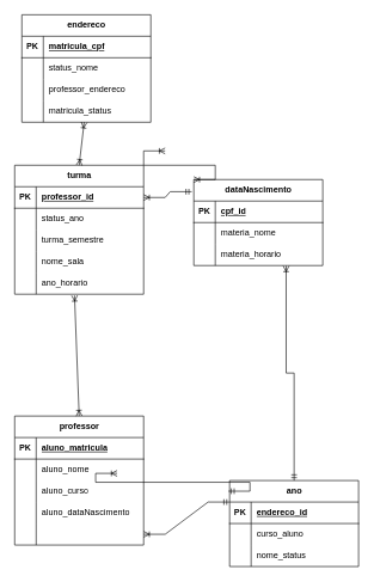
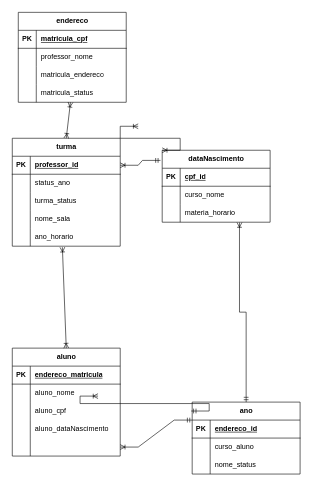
  <mxCell id="0" />
  <mxCell id="1" parent="0" />
- <mxCell id="2" value="professor" style="shape=table;startSize=30;container=1;collapsible=1;childLayout=tableLayout;fixedRows=1;rowLines=0;fontStyle=1;align=center;resizeLast=1;html=1;rounded=0;" vertex="1" parent="1"><mxGeometry x="20" y="580" width="180" height="180" as="geometry" /></mxCell>
+ <mxCell id="2" value="aluno" style="shape=table;startSize=30;container=1;collapsible=1;childLayout=tableLayout;fixedRows=1;rowLines=0;fontStyle=1;align=center;resizeLast=1;html=1;rounded=0;" vertex="1" parent="1"><mxGeometry x="20" y="580" width="180" height="180" as="geometry" /></mxCell>
  <mxCell id="3" value="" style="shape=tableRow;horizontal=0;startSize=0;swimlaneHead=0;swimlaneBody=0;fillColor=none;collapsible=0;dropTarget=0;points=[[0,0.5],[1,0.5]];portConstraint=eastwest;top=0;left=0;right=0;bottom=1;rounded=0;" vertex="1" parent="2"><mxGeometry y="30" width="180" height="30" as="geometry" /></mxCell>
  <mxCell id="4" value="PK" style="shape=partialRectangle;connectable=0;fillColor=none;top=0;left=0;bottom=0;right=0;fontStyle=1;overflow=hidden;whiteSpace=wrap;html=1;rounded=0;" vertex="1" parent="3"><mxGeometry width="30" height="30" as="geometry"><mxRectangle width="30" height="30" as="alternateBounds" /></mxGeometry></mxCell>
- <mxCell id="5" value="aluno_matricula" style="shape=partialRectangle;connectable=0;fillColor=none;top=0;left=0;bottom=0;right=0;align=left;spacingLeft=6;fontStyle=5;overflow=hidden;whiteSpace=wrap;html=1;rounded=0;" vertex="1" parent="3"><mxGeometry x="30" width="150" height="30" as="geometry"><mxRectangle width="150" height="30" as="alternateBounds" /></mxGeometry></mxCell>
+ <mxCell id="5" value="endereco_matricula" style="shape=partialRectangle;connectable=0;fillColor=none;top=0;left=0;bottom=0;right=0;align=left;spacingLeft=6;fontStyle=5;overflow=hidden;whiteSpace=wrap;html=1;rounded=0;" vertex="1" parent="3"><mxGeometry x="30" width="150" height="30" as="geometry"><mxRectangle width="150" height="30" as="alternateBounds" /></mxGeometry></mxCell>
  <mxCell id="6" value="" style="shape=tableRow;horizontal=0;startSize=0;swimlaneHead=0;swimlaneBody=0;fillColor=none;collapsible=0;dropTarget=0;points=[[0,0.5],[1,0.5]];portConstraint=eastwest;top=0;left=0;right=0;bottom=0;rounded=0;" vertex="1" parent="2"><mxGeometry y="60" width="180" height="30" as="geometry" /></mxCell>
  <mxCell id="7" value="" style="shape=partialRectangle;connectable=0;fillColor=none;top=0;left=0;bottom=0;right=0;editable=1;overflow=hidden;whiteSpace=wrap;html=1;rounded=0;" vertex="1" parent="6"><mxGeometry width="30" height="30" as="geometry"><mxRectangle width="30" height="30" as="alternateBounds" /></mxGeometry></mxCell>
  <mxCell id="8" value="aluno_nome&lt;span style=&quot;white-space: pre;&quot;&gt;&#09;&lt;/span&gt;&lt;span style=&quot;white-space: pre;&quot;&gt;&#09;&lt;/span&gt;" style="shape=partialRectangle;connectable=0;fillColor=none;top=0;left=0;bottom=0;right=0;align=left;spacingLeft=6;overflow=hidden;whiteSpace=wrap;html=1;rounded=0;" vertex="1" parent="6"><mxGeometry x="30" width="150" height="30" as="geometry"><mxRectangle width="150" height="30" as="alternateBounds" /></mxGeometry></mxCell>
  <mxCell id="9" style="shape=tableRow;horizontal=0;startSize=0;swimlaneHead=0;swimlaneBody=0;fillColor=none;collapsible=0;dropTarget=0;points=[[0,0.5],[1,0.5]];portConstraint=eastwest;top=0;left=0;right=0;bottom=0;rounded=0;" vertex="1" parent="2"><mxGeometry y="90" width="180" height="30" as="geometry" /></mxCell>
  <mxCell id="10" style="shape=partialRectangle;connectable=0;fillColor=none;top=0;left=0;bottom=0;right=0;editable=1;overflow=hidden;whiteSpace=wrap;html=1;rounded=0;" vertex="1" parent="9"><mxGeometry width="30" height="30" as="geometry"><mxRectangle width="30" height="30" as="alternateBounds" /></mxGeometry></mxCell>
- <mxCell id="11" value="aluno_curso" style="shape=partialRectangle;connectable=0;fillColor=none;top=0;left=0;bottom=0;right=0;align=left;spacingLeft=6;overflow=hidden;whiteSpace=wrap;html=1;rounded=0;" vertex="1" parent="9"><mxGeometry x="30" width="150" height="30" as="geometry"><mxRectangle width="150" height="30" as="alternateBounds" /></mxGeometry></mxCell>
+ <mxCell id="11" value="aluno_cpf" style="shape=partialRectangle;connectable=0;fillColor=none;top=0;left=0;bottom=0;right=0;align=left;spacingLeft=6;overflow=hidden;whiteSpace=wrap;html=1;rounded=0;" vertex="1" parent="9"><mxGeometry x="30" width="150" height="30" as="geometry"><mxRectangle width="150" height="30" as="alternateBounds" /></mxGeometry></mxCell>
  <mxCell id="12" value="" style="shape=tableRow;horizontal=0;startSize=0;swimlaneHead=0;swimlaneBody=0;fillColor=none;collapsible=0;dropTarget=0;points=[[0,0.5],[1,0.5]];portConstraint=eastwest;top=0;left=0;right=0;bottom=0;rounded=0;" vertex="1" parent="2"><mxGeometry y="120" width="180" height="30" as="geometry" /></mxCell>
  <mxCell id="13" value="" style="shape=partialRectangle;connectable=0;fillColor=none;top=0;left=0;bottom=0;right=0;editable=1;overflow=hidden;whiteSpace=wrap;html=1;rounded=0;" vertex="1" parent="12"><mxGeometry width="30" height="30" as="geometry"><mxRectangle width="30" height="30" as="alternateBounds" /></mxGeometry></mxCell>
  <mxCell id="14" value="&lt;div&gt;aluno_dataNascimento&lt;/div&gt;" style="shape=partialRectangle;connectable=0;fillColor=none;top=0;left=0;bottom=0;right=0;align=left;spacingLeft=6;overflow=hidden;whiteSpace=wrap;html=1;rounded=0;" vertex="1" parent="12"><mxGeometry x="30" width="150" height="30" as="geometry"><mxRectangle width="150" height="30" as="alternateBounds" /></mxGeometry></mxCell>
  <mxCell id="15" style="shape=tableRow;horizontal=0;startSize=0;swimlaneHead=0;swimlaneBody=0;fillColor=none;collapsible=0;dropTarget=0;points=[[0,0.5],[1,0.5]];portConstraint=eastwest;top=0;left=0;right=0;bottom=0;rounded=0;" vertex="1" parent="2"><mxGeometry y="150" width="180" height="30" as="geometry" /></mxCell>
  <mxCell id="16" style="shape=partialRectangle;connectable=0;fillColor=none;top=0;left=0;bottom=0;right=0;editable=1;overflow=hidden;whiteSpace=wrap;html=1;rounded=0;" vertex="1" parent="15"><mxGeometry width="30" height="30" as="geometry"><mxRectangle width="30" height="30" as="alternateBounds" /></mxGeometry></mxCell>
  <mxCell id="17" value="" style="shape=partialRectangle;connectable=0;fillColor=none;top=0;left=0;bottom=0;right=0;align=left;spacingLeft=6;overflow=hidden;whiteSpace=wrap;html=1;rounded=0;" vertex="1" parent="15"><mxGeometry x="30" width="150" height="30" as="geometry"><mxRectangle width="150" height="30" as="alternateBounds" /></mxGeometry></mxCell>
  <mxCell id="18" value="ano" style="shape=table;startSize=30;container=1;collapsible=1;childLayout=tableLayout;fixedRows=1;rowLines=0;fontStyle=1;align=center;resizeLast=1;html=1;rounded=0;" vertex="1" parent="1"><mxGeometry x="320" y="670" width="180" height="120" as="geometry" /></mxCell>
  <mxCell id="19" value="" style="shape=tableRow;horizontal=0;startSize=0;swimlaneHead=0;swimlaneBody=0;fillColor=none;collapsible=0;dropTarget=0;points=[[0,0.5],[1,0.5]];portConstraint=eastwest;top=0;left=0;right=0;bottom=1;rounded=0;" vertex="1" parent="18"><mxGeometry y="30" width="180" height="30" as="geometry" /></mxCell>
  <mxCell id="20" value="PK" style="shape=partialRectangle;connectable=0;fillColor=none;top=0;left=0;bottom=0;right=0;fontStyle=1;overflow=hidden;whiteSpace=wrap;html=1;rounded=0;" vertex="1" parent="19"><mxGeometry width="30" height="30" as="geometry"><mxRectangle width="30" height="30" as="alternateBounds" /></mxGeometry></mxCell>
  <mxCell id="21" value="endereco_id" style="shape=partialRectangle;connectable=0;fillColor=none;top=0;left=0;bottom=0;right=0;align=left;spacingLeft=6;fontStyle=5;overflow=hidden;whiteSpace=wrap;html=1;rounded=0;" vertex="1" parent="19"><mxGeometry x="30" width="150" height="30" as="geometry"><mxRectangle width="150" height="30" as="alternateBounds" /></mxGeometry></mxCell>
  <mxCell id="22" value="" style="shape=tableRow;horizontal=0;startSize=0;swimlaneHead=0;swimlaneBody=0;fillColor=none;collapsible=0;dropTarget=0;points=[[0,0.5],[1,0.5]];portConstraint=eastwest;top=0;left=0;right=0;bottom=0;rounded=0;" vertex="1" parent="18"><mxGeometry y="60" width="180" height="30" as="geometry" /></mxCell>
  <mxCell id="23" value="" style="shape=partialRectangle;connectable=0;fillColor=none;top=0;left=0;bottom=0;right=0;editable=1;overflow=hidden;whiteSpace=wrap;html=1;rounded=0;" vertex="1" parent="22"><mxGeometry width="30" height="30" as="geometry"><mxRectangle width="30" height="30" as="alternateBounds" /></mxGeometry></mxCell>
  <mxCell id="24" value="curso_aluno&lt;span style=&quot;white-space: pre;&quot;&gt;&#09;&lt;/span&gt;" style="shape=partialRectangle;connectable=0;fillColor=none;top=0;left=0;bottom=0;right=0;align=left;spacingLeft=6;overflow=hidden;whiteSpace=wrap;html=1;rounded=0;" vertex="1" parent="22"><mxGeometry x="30" width="150" height="30" as="geometry"><mxRectangle width="150" height="30" as="alternateBounds" /></mxGeometry></mxCell>
  <mxCell id="25" value="" style="shape=tableRow;horizontal=0;startSize=0;swimlaneHead=0;swimlaneBody=0;fillColor=none;collapsible=0;dropTarget=0;points=[[0,0.5],[1,0.5]];portConstraint=eastwest;top=0;left=0;right=0;bottom=0;rounded=0;" vertex="1" parent="18"><mxGeometry y="90" width="180" height="30" as="geometry" /></mxCell>
  <mxCell id="26" value="" style="shape=partialRectangle;connectable=0;fillColor=none;top=0;left=0;bottom=0;right=0;editable=1;overflow=hidden;whiteSpace=wrap;html=1;rounded=0;" vertex="1" parent="25"><mxGeometry width="30" height="30" as="geometry"><mxRectangle width="30" height="30" as="alternateBounds" /></mxGeometry></mxCell>
  <mxCell id="27" value="nome_status" style="shape=partialRectangle;connectable=0;fillColor=none;top=0;left=0;bottom=0;right=0;align=left;spacingLeft=6;overflow=hidden;whiteSpace=wrap;html=1;rounded=0;" vertex="1" parent="25"><mxGeometry x="30" width="150" height="30" as="geometry"><mxRectangle width="150" height="30" as="alternateBounds" /></mxGeometry></mxCell>
  <mxCell id="28" value="dataNascimento" style="shape=table;startSize=30;container=1;collapsible=1;childLayout=tableLayout;fixedRows=1;rowLines=0;fontStyle=1;align=center;resizeLast=1;html=1;rounded=0;" vertex="1" parent="1"><mxGeometry x="270" y="250" width="180" height="120" as="geometry" /></mxCell>
  <mxCell id="29" value="" style="shape=tableRow;horizontal=0;startSize=0;swimlaneHead=0;swimlaneBody=0;fillColor=none;collapsible=0;dropTarget=0;points=[[0,0.5],[1,0.5]];portConstraint=eastwest;top=0;left=0;right=0;bottom=1;rounded=0;" vertex="1" parent="28"><mxGeometry y="30" width="180" height="30" as="geometry" /></mxCell>
  <mxCell id="30" value="PK" style="shape=partialRectangle;connectable=0;fillColor=none;top=0;left=0;bottom=0;right=0;fontStyle=1;overflow=hidden;whiteSpace=wrap;html=1;rounded=0;" vertex="1" parent="29"><mxGeometry width="30" height="30" as="geometry"><mxRectangle width="30" height="30" as="alternateBounds" /></mxGeometry></mxCell>
  <mxCell id="31" value="cpf_id" style="shape=partialRectangle;connectable=0;fillColor=none;top=0;left=0;bottom=0;right=0;align=left;spacingLeft=6;fontStyle=5;overflow=hidden;whiteSpace=wrap;html=1;rounded=0;" vertex="1" parent="29"><mxGeometry x="30" width="150" height="30" as="geometry"><mxRectangle width="150" height="30" as="alternateBounds" /></mxGeometry></mxCell>
  <mxCell id="32" value="" style="shape=tableRow;horizontal=0;startSize=0;swimlaneHead=0;swimlaneBody=0;fillColor=none;collapsible=0;dropTarget=0;points=[[0,0.5],[1,0.5]];portConstraint=eastwest;top=0;left=0;right=0;bottom=0;rounded=0;" vertex="1" parent="28"><mxGeometry y="60" width="180" height="30" as="geometry" /></mxCell>
  <mxCell id="33" value="" style="shape=partialRectangle;connectable=0;fillColor=none;top=0;left=0;bottom=0;right=0;editable=1;overflow=hidden;whiteSpace=wrap;html=1;rounded=0;" vertex="1" parent="32"><mxGeometry width="30" height="30" as="geometry"><mxRectangle width="30" height="30" as="alternateBounds" /></mxGeometry></mxCell>
- <mxCell id="34" value="materia_nome" style="shape=partialRectangle;connectable=0;fillColor=none;top=0;left=0;bottom=0;right=0;align=left;spacingLeft=6;overflow=hidden;whiteSpace=wrap;html=1;rounded=0;" vertex="1" parent="32"><mxGeometry x="30" width="150" height="30" as="geometry"><mxRectangle width="150" height="30" as="alternateBounds" /></mxGeometry></mxCell>
+ <mxCell id="34" value="curso_nome" style="shape=partialRectangle;connectable=0;fillColor=none;top=0;left=0;bottom=0;right=0;align=left;spacingLeft=6;overflow=hidden;whiteSpace=wrap;html=1;rounded=0;" vertex="1" parent="32"><mxGeometry x="30" width="150" height="30" as="geometry"><mxRectangle width="150" height="30" as="alternateBounds" /></mxGeometry></mxCell>
  <mxCell id="35" value="" style="shape=tableRow;horizontal=0;startSize=0;swimlaneHead=0;swimlaneBody=0;fillColor=none;collapsible=0;dropTarget=0;points=[[0,0.5],[1,0.5]];portConstraint=eastwest;top=0;left=0;right=0;bottom=0;rounded=0;" vertex="1" parent="28"><mxGeometry y="90" width="180" height="30" as="geometry" /></mxCell>
  <mxCell id="36" value="" style="shape=partialRectangle;connectable=0;fillColor=none;top=0;left=0;bottom=0;right=0;editable=1;overflow=hidden;whiteSpace=wrap;html=1;rounded=0;" vertex="1" parent="35"><mxGeometry width="30" height="30" as="geometry"><mxRectangle width="30" height="30" as="alternateBounds" /></mxGeometry></mxCell>
  <mxCell id="37" value="materia_horario" style="shape=partialRectangle;connectable=0;fillColor=none;top=0;left=0;bottom=0;right=0;align=left;spacingLeft=6;overflow=hidden;whiteSpace=wrap;html=1;rounded=0;" vertex="1" parent="35"><mxGeometry x="30" width="150" height="30" as="geometry"><mxRectangle width="150" height="30" as="alternateBounds" /></mxGeometry></mxCell>
  <mxCell id="38" value="turma" style="shape=table;startSize=30;container=1;collapsible=1;childLayout=tableLayout;fixedRows=1;rowLines=0;fontStyle=1;align=center;resizeLast=1;html=1;rounded=0;" vertex="1" parent="1"><mxGeometry x="20" y="230" width="180" height="180" as="geometry" /></mxCell>
  <mxCell id="39" value="" style="shape=tableRow;horizontal=0;startSize=0;swimlaneHead=0;swimlaneBody=0;fillColor=none;collapsible=0;dropTarget=0;points=[[0,0.5],[1,0.5]];portConstraint=eastwest;top=0;left=0;right=0;bottom=1;rounded=0;" vertex="1" parent="38"><mxGeometry y="30" width="180" height="30" as="geometry" /></mxCell>
  <mxCell id="40" value="PK" style="shape=partialRectangle;connectable=0;fillColor=none;top=0;left=0;bottom=0;right=0;fontStyle=1;overflow=hidden;whiteSpace=wrap;html=1;rounded=0;" vertex="1" parent="39"><mxGeometry width="30" height="30" as="geometry"><mxRectangle width="30" height="30" as="alternateBounds" /></mxGeometry></mxCell>
  <mxCell id="41" value="professor_id" style="shape=partialRectangle;connectable=0;fillColor=none;top=0;left=0;bottom=0;right=0;align=left;spacingLeft=6;fontStyle=5;overflow=hidden;whiteSpace=wrap;html=1;rounded=0;" vertex="1" parent="39"><mxGeometry x="30" width="150" height="30" as="geometry"><mxRectangle width="150" height="30" as="alternateBounds" /></mxGeometry></mxCell>
  <mxCell id="42" value="" style="shape=tableRow;horizontal=0;startSize=0;swimlaneHead=0;swimlaneBody=0;fillColor=none;collapsible=0;dropTarget=0;points=[[0,0.5],[1,0.5]];portConstraint=eastwest;top=0;left=0;right=0;bottom=0;rounded=0;" vertex="1" parent="38"><mxGeometry y="60" width="180" height="30" as="geometry" /></mxCell>
  <mxCell id="43" value="" style="shape=partialRectangle;connectable=0;fillColor=none;top=0;left=0;bottom=0;right=0;editable=1;overflow=hidden;whiteSpace=wrap;html=1;rounded=0;" vertex="1" parent="42"><mxGeometry width="30" height="30" as="geometry"><mxRectangle width="30" height="30" as="alternateBounds" /></mxGeometry></mxCell>
  <mxCell id="44" value="status_ano" style="shape=partialRectangle;connectable=0;fillColor=none;top=0;left=0;bottom=0;right=0;align=left;spacingLeft=6;overflow=hidden;whiteSpace=wrap;html=1;rounded=0;" vertex="1" parent="42"><mxGeometry x="30" width="150" height="30" as="geometry"><mxRectangle width="150" height="30" as="alternateBounds" /></mxGeometry></mxCell>
  <mxCell id="45" style="shape=tableRow;horizontal=0;startSize=0;swimlaneHead=0;swimlaneBody=0;fillColor=none;collapsible=0;dropTarget=0;points=[[0,0.5],[1,0.5]];portConstraint=eastwest;top=0;left=0;right=0;bottom=0;rounded=0;" vertex="1" parent="38"><mxGeometry y="90" width="180" height="30" as="geometry" /></mxCell>
  <mxCell id="46" style="shape=partialRectangle;connectable=0;fillColor=none;top=0;left=0;bottom=0;right=0;editable=1;overflow=hidden;whiteSpace=wrap;html=1;rounded=0;" vertex="1" parent="45"><mxGeometry width="30" height="30" as="geometry"><mxRectangle width="30" height="30" as="alternateBounds" /></mxGeometry></mxCell>
- <mxCell id="47" value="turma_semestre" style="shape=partialRectangle;connectable=0;fillColor=none;top=0;left=0;bottom=0;right=0;align=left;spacingLeft=6;overflow=hidden;whiteSpace=wrap;html=1;rounded=0;" vertex="1" parent="45"><mxGeometry x="30" width="150" height="30" as="geometry"><mxRectangle width="150" height="30" as="alternateBounds" /></mxGeometry></mxCell>
+ <mxCell id="47" value="turma_status" style="shape=partialRectangle;connectable=0;fillColor=none;top=0;left=0;bottom=0;right=0;align=left;spacingLeft=6;overflow=hidden;whiteSpace=wrap;html=1;rounded=0;" vertex="1" parent="45"><mxGeometry x="30" width="150" height="30" as="geometry"><mxRectangle width="150" height="30" as="alternateBounds" /></mxGeometry></mxCell>
  <mxCell id="48" style="shape=tableRow;horizontal=0;startSize=0;swimlaneHead=0;swimlaneBody=0;fillColor=none;collapsible=0;dropTarget=0;points=[[0,0.5],[1,0.5]];portConstraint=eastwest;top=0;left=0;right=0;bottom=0;rounded=0;" vertex="1" parent="38"><mxGeometry y="120" width="180" height="30" as="geometry" /></mxCell>
  <mxCell id="49" style="shape=partialRectangle;connectable=0;fillColor=none;top=0;left=0;bottom=0;right=0;editable=1;overflow=hidden;whiteSpace=wrap;html=1;rounded=0;" vertex="1" parent="48"><mxGeometry width="30" height="30" as="geometry"><mxRectangle width="30" height="30" as="alternateBounds" /></mxGeometry></mxCell>
  <mxCell id="50" value="nome_sala" style="shape=partialRectangle;connectable=0;fillColor=none;top=0;left=0;bottom=0;right=0;align=left;spacingLeft=6;overflow=hidden;whiteSpace=wrap;html=1;rounded=0;" vertex="1" parent="48"><mxGeometry x="30" width="150" height="30" as="geometry"><mxRectangle width="150" height="30" as="alternateBounds" /></mxGeometry></mxCell>
  <mxCell id="51" style="shape=tableRow;horizontal=0;startSize=0;swimlaneHead=0;swimlaneBody=0;fillColor=none;collapsible=0;dropTarget=0;points=[[0,0.5],[1,0.5]];portConstraint=eastwest;top=0;left=0;right=0;bottom=0;rounded=0;" vertex="1" parent="38"><mxGeometry y="150" width="180" height="30" as="geometry" /></mxCell>
  <mxCell id="52" style="shape=partialRectangle;connectable=0;fillColor=none;top=0;left=0;bottom=0;right=0;editable=1;overflow=hidden;whiteSpace=wrap;html=1;rounded=0;" vertex="1" parent="51"><mxGeometry width="30" height="30" as="geometry"><mxRectangle width="30" height="30" as="alternateBounds" /></mxGeometry></mxCell>
  <mxCell id="53" value="ano_horario" style="shape=partialRectangle;connectable=0;fillColor=none;top=0;left=0;bottom=0;right=0;align=left;spacingLeft=6;overflow=hidden;whiteSpace=wrap;html=1;rounded=0;" vertex="1" parent="51"><mxGeometry x="30" width="150" height="30" as="geometry"><mxRectangle width="150" height="30" as="alternateBounds" /></mxGeometry></mxCell>
  <mxCell id="54" value="endereco" style="shape=table;startSize=30;container=1;collapsible=1;childLayout=tableLayout;fixedRows=1;rowLines=0;fontStyle=1;align=center;resizeLast=1;html=1;rounded=0;" vertex="1" parent="1"><mxGeometry x="30" y="20" width="180" height="150" as="geometry" /></mxCell>
  <mxCell id="55" value="" style="shape=tableRow;horizontal=0;startSize=0;swimlaneHead=0;swimlaneBody=0;fillColor=none;collapsible=0;dropTarget=0;points=[[0,0.5],[1,0.5]];portConstraint=eastwest;top=0;left=0;right=0;bottom=1;rounded=0;" vertex="1" parent="54"><mxGeometry y="30" width="180" height="30" as="geometry" /></mxCell>
  <mxCell id="56" value="PK" style="shape=partialRectangle;connectable=0;fillColor=none;top=0;left=0;bottom=0;right=0;fontStyle=1;overflow=hidden;whiteSpace=wrap;html=1;rounded=0;" vertex="1" parent="55"><mxGeometry width="30" height="30" as="geometry"><mxRectangle width="30" height="30" as="alternateBounds" /></mxGeometry></mxCell>
  <mxCell id="57" value="matricula_cpf" style="shape=partialRectangle;connectable=0;fillColor=none;top=0;left=0;bottom=0;right=0;align=left;spacingLeft=6;fontStyle=5;overflow=hidden;whiteSpace=wrap;html=1;rounded=0;" vertex="1" parent="55"><mxGeometry x="30" width="150" height="30" as="geometry"><mxRectangle width="150" height="30" as="alternateBounds" /></mxGeometry></mxCell>
  <mxCell id="58" value="" style="shape=tableRow;horizontal=0;startSize=0;swimlaneHead=0;swimlaneBody=0;fillColor=none;collapsible=0;dropTarget=0;points=[[0,0.5],[1,0.5]];portConstraint=eastwest;top=0;left=0;right=0;bottom=0;rounded=0;" vertex="1" parent="54"><mxGeometry y="60" width="180" height="30" as="geometry" /></mxCell>
  <mxCell id="59" value="" style="shape=partialRectangle;connectable=0;fillColor=none;top=0;left=0;bottom=0;right=0;editable=1;overflow=hidden;whiteSpace=wrap;html=1;rounded=0;" vertex="1" parent="58"><mxGeometry width="30" height="30" as="geometry"><mxRectangle width="30" height="30" as="alternateBounds" /></mxGeometry></mxCell>
- <mxCell id="60" value="status_nome" style="shape=partialRectangle;connectable=0;fillColor=none;top=0;left=0;bottom=0;right=0;align=left;spacingLeft=6;overflow=hidden;whiteSpace=wrap;html=1;rounded=0;" vertex="1" parent="58"><mxGeometry x="30" width="150" height="30" as="geometry"><mxRectangle width="150" height="30" as="alternateBounds" /></mxGeometry></mxCell>
+ <mxCell id="60" value="professor_nome" style="shape=partialRectangle;connectable=0;fillColor=none;top=0;left=0;bottom=0;right=0;align=left;spacingLeft=6;overflow=hidden;whiteSpace=wrap;html=1;rounded=0;" vertex="1" parent="58"><mxGeometry x="30" width="150" height="30" as="geometry"><mxRectangle width="150" height="30" as="alternateBounds" /></mxGeometry></mxCell>
  <mxCell id="61" value="" style="shape=tableRow;horizontal=0;startSize=0;swimlaneHead=0;swimlaneBody=0;fillColor=none;collapsible=0;dropTarget=0;points=[[0,0.5],[1,0.5]];portConstraint=eastwest;top=0;left=0;right=0;bottom=0;rounded=0;" vertex="1" parent="54"><mxGeometry y="90" width="180" height="30" as="geometry" /></mxCell>
  <mxCell id="62" value="" style="shape=partialRectangle;connectable=0;fillColor=none;top=0;left=0;bottom=0;right=0;editable=1;overflow=hidden;whiteSpace=wrap;html=1;rounded=0;" vertex="1" parent="61"><mxGeometry width="30" height="30" as="geometry"><mxRectangle width="30" height="30" as="alternateBounds" /></mxGeometry></mxCell>
- <mxCell id="63" value="professor_endereco" style="shape=partialRectangle;connectable=0;fillColor=none;top=0;left=0;bottom=0;right=0;align=left;spacingLeft=6;overflow=hidden;whiteSpace=wrap;html=1;rounded=0;" vertex="1" parent="61"><mxGeometry x="30" width="150" height="30" as="geometry"><mxRectangle width="150" height="30" as="alternateBounds" /></mxGeometry></mxCell>
+ <mxCell id="63" value="matricula_endereco" style="shape=partialRectangle;connectable=0;fillColor=none;top=0;left=0;bottom=0;right=0;align=left;spacingLeft=6;overflow=hidden;whiteSpace=wrap;html=1;rounded=0;" vertex="1" parent="61"><mxGeometry x="30" width="150" height="30" as="geometry"><mxRectangle width="150" height="30" as="alternateBounds" /></mxGeometry></mxCell>
  <mxCell id="64" value="" style="shape=tableRow;horizontal=0;startSize=0;swimlaneHead=0;swimlaneBody=0;fillColor=none;collapsible=0;dropTarget=0;points=[[0,0.5],[1,0.5]];portConstraint=eastwest;top=0;left=0;right=0;bottom=0;rounded=0;" vertex="1" parent="54"><mxGeometry y="120" width="180" height="30" as="geometry" /></mxCell>
  <mxCell id="65" value="" style="shape=partialRectangle;connectable=0;fillColor=none;top=0;left=0;bottom=0;right=0;editable=1;overflow=hidden;whiteSpace=wrap;html=1;rounded=0;" vertex="1" parent="64"><mxGeometry width="30" height="30" as="geometry"><mxRectangle width="30" height="30" as="alternateBounds" /></mxGeometry></mxCell>
  <mxCell id="66" value="matricula_status" style="shape=partialRectangle;connectable=0;fillColor=none;top=0;left=0;bottom=0;right=0;align=left;spacingLeft=6;overflow=hidden;whiteSpace=wrap;html=1;rounded=0;" vertex="1" parent="64"><mxGeometry x="30" width="150" height="30" as="geometry"><mxRectangle width="150" height="30" as="alternateBounds" /></mxGeometry></mxCell>
  <mxCell id="67" value="" style="edgeStyle=entityRelationEdgeStyle;fontSize=12;html=1;endArrow=ERoneToMany;startArrow=ERmandOne;rounded=0;entryX=1;entryY=0.5;entryDx=0;entryDy=0;exitX=-0.009;exitY=0.124;exitDx=0;exitDy=0;exitPerimeter=0;" edge="1" parent="1" source="18"><mxGeometry width="100" height="100" relative="1" as="geometry"><mxPoint x="263" y="560" as="sourcePoint" /><mxPoint x="163" y="660" as="targetPoint" /><Array as="points"><mxPoint x="223" y="550" /></Array></mxGeometry></mxCell>
  <mxCell id="68" value="" style="fontSize=12;html=1;endArrow=ERoneToMany;startArrow=ERmandOne;rounded=0;entryX=0.716;entryY=1.016;entryDx=0;entryDy=0;entryPerimeter=0;exitX=0.5;exitY=0;exitDx=0;exitDy=0;edgeStyle=orthogonalEdgeStyle;" edge="1" parent="1" source="18" target="35"><mxGeometry width="100" height="100" relative="1" as="geometry"><mxPoint x="520" y="760" as="sourcePoint" /><mxPoint x="730" y="655" as="targetPoint" /></mxGeometry></mxCell>
  <mxCell id="69" value="" style="edgeStyle=entityRelationEdgeStyle;fontSize=12;html=1;endArrow=ERoneToMany;startArrow=ERoneToMany;rounded=0;entryX=1.006;entryY=1;entryDx=0;entryDy=0;entryPerimeter=0;exitX=0;exitY=0;exitDx=0;exitDy=0;" edge="1" parent="1" source="28"><mxGeometry width="100" height="100" relative="1" as="geometry"><mxPoint x="130" y="310" as="sourcePoint" /><mxPoint x="230" y="210" as="targetPoint" /></mxGeometry></mxCell>
  <mxCell id="70" value="" style="fontSize=12;html=1;endArrow=ERoneToMany;startArrow=ERoneToMany;rounded=0;entryX=0.464;entryY=1.055;entryDx=0;entryDy=0;entryPerimeter=0;exitX=0.5;exitY=0;exitDx=0;exitDy=0;" edge="1" parent="1" source="2" target="51"><mxGeometry width="100" height="100" relative="1" as="geometry"><mxPoint x="180" y="600" as="sourcePoint" /><mxPoint x="280" y="500" as="targetPoint" /></mxGeometry></mxCell>
  <mxCell id="71" value="" style="edgeStyle=entityRelationEdgeStyle;fontSize=12;html=1;endArrow=ERoneToMany;startArrow=ERmandOne;rounded=0;entryX=1;entryY=0.5;entryDx=0;entryDy=0;exitX=-0.016;exitY=0.141;exitDx=0;exitDy=0;exitPerimeter=0;" edge="1" parent="1" source="28" target="39"><mxGeometry width="100" height="100" relative="1" as="geometry"><mxPoint x="190" y="560" as="sourcePoint" /><mxPoint x="290" y="460" as="targetPoint" /></mxGeometry></mxCell>
  <mxCell id="72" value="" style="edgeStyle=entityRelationEdgeStyle;fontSize=12;html=1;endArrow=ERoneToMany;startArrow=ERmandOne;rounded=0;entryX=1;entryY=0.5;entryDx=0;entryDy=0;exitX=0;exitY=0.25;exitDx=0;exitDy=0;" edge="1" parent="1" source="18" target="15"><mxGeometry width="100" height="100" relative="1" as="geometry"><mxPoint x="200" y="845" as="sourcePoint" /><mxPoint x="300" y="745" as="targetPoint" /></mxGeometry></mxCell>
  <mxCell id="73" value="" style="fontSize=12;html=1;endArrow=ERoneToMany;startArrow=ERoneToMany;rounded=0;entryX=0.464;entryY=1.055;entryDx=0;entryDy=0;entryPerimeter=0;exitX=0.5;exitY=0;exitDx=0;exitDy=0;" edge="1" parent="1" source="38"><mxGeometry width="100" height="100" relative="1" as="geometry"><mxPoint x="123" y="338" as="sourcePoint" /><mxPoint x="117" y="170" as="targetPoint" /></mxGeometry></mxCell>
